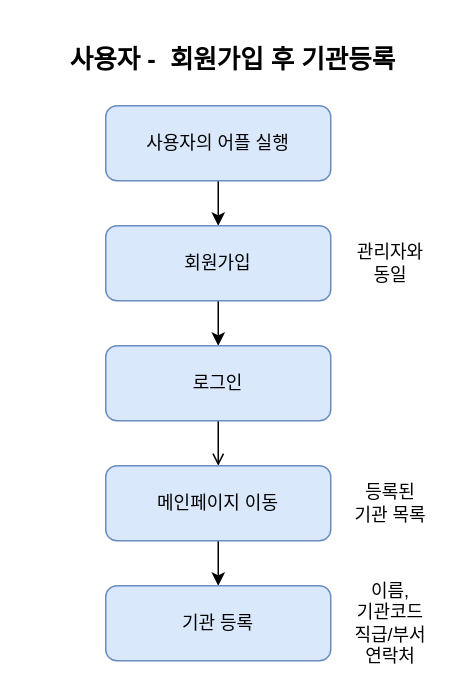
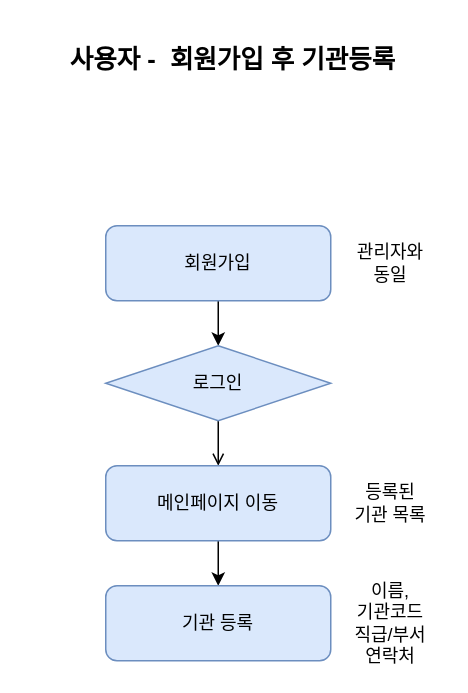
  <mxCell id="0" />
  <mxCell id="1" parent="0" />
- <mxCell id="2" style="edgeStyle=orthogonalEdgeStyle;rounded=0;orthogonalLoop=1;jettySize=auto;html=1;entryX=0.5;entryY=0;entryDx=0;entryDy=0;" edge="1" parent="1" source="3" target="6"><mxGeometry relative="1" as="geometry" /></mxCell>
- <mxCell id="3" value="사용자의 어플 실행" style="rounded=1;whiteSpace=wrap;html=1;fillColor=#dae8fc;strokeColor=#6c8ebf;" vertex="1" parent="1"><mxGeometry x="70" y="70" width="150" height="50" as="geometry" /></mxCell>
  <mxCell id="4" value="&lt;span style=&quot;font-size: 17px&quot;&gt;&lt;b&gt;사용자 -&amp;nbsp; 회원가입 후 기관등록&lt;/b&gt;&lt;/span&gt;" style="text;html=1;strokeColor=none;fillColor=none;align=center;verticalAlign=middle;whiteSpace=wrap;rounded=0;" vertex="1" parent="1"><mxGeometry width="270" height="40" as="geometry" x="20" y="20" /></mxCell>
  <mxCell id="5" style="edgeStyle=orthogonalEdgeStyle;rounded=0;orthogonalLoop=1;jettySize=auto;html=1;entryX=0.5;entryY=0;entryDx=0;entryDy=0;" edge="1" parent="1" source="6" target="9"><mxGeometry relative="1" as="geometry" /></mxCell>
  <mxCell id="6" value="회원가입" style="rounded=1;whiteSpace=wrap;html=1;fillColor=#dae8fc;strokeColor=#6c8ebf;" vertex="1" parent="1"><mxGeometry x="70" y="150" width="150" height="50" as="geometry" /></mxCell>
  <mxCell id="7" value="관리자와 동일" style="text;html=1;strokeColor=none;fillColor=none;align=center;verticalAlign=middle;whiteSpace=wrap;rounded=0;" vertex="1" parent="1"><mxGeometry x="230" y="160" width="60" height="30" as="geometry" /></mxCell>
  <mxCell id="8" style="edgeStyle=orthogonalEdgeStyle;rounded=0;orthogonalLoop=1;jettySize=auto;html=1;entryX=0.5;entryY=0;entryDx=0;entryDy=0;endArrow=open;" edge="1" parent="1" source="9" target="11"><mxGeometry relative="1" as="geometry" /></mxCell>
- <mxCell id="9" value="로그인" style="rounded=1;whiteSpace=wrap;html=1;fillColor=#dae8fc;strokeColor=#6c8ebf;" vertex="1" parent="1"><mxGeometry x="70" y="230" width="150" height="50" as="geometry" /></mxCell>
+ <mxCell id="9" value="로그인" style="rhombus;whiteSpace=wrap;html=1;fillColor=#dae8fc;strokeColor=#6c8ebf;" vertex="1" parent="1"><mxGeometry x="70" y="230" width="150" height="50" as="geometry" /></mxCell>
  <mxCell id="10" style="edgeStyle=orthogonalEdgeStyle;rounded=0;orthogonalLoop=1;jettySize=auto;html=1;entryX=0.5;entryY=0;entryDx=0;entryDy=0;" edge="1" parent="1" source="11" target="13"><mxGeometry relative="1" as="geometry" /></mxCell>
  <mxCell id="11" value="메인페이지 이동" style="rounded=1;whiteSpace=wrap;html=1;fillColor=#dae8fc;strokeColor=#6c8ebf;" vertex="1" parent="1"><mxGeometry x="70" y="310" width="150" height="50" as="geometry" /></mxCell>
  <mxCell id="12" value="등록된&lt;br&gt;기관 목록" style="text;html=1;strokeColor=none;fillColor=none;align=center;verticalAlign=middle;whiteSpace=wrap;rounded=0;" vertex="1" parent="1"><mxGeometry x="230" y="320" width="60" height="30" as="geometry" /></mxCell>
  <mxCell id="13" value="기관 등록" style="rounded=1;whiteSpace=wrap;html=1;fillColor=#dae8fc;strokeColor=#6c8ebf;" vertex="1" parent="1"><mxGeometry x="70" y="390" width="150" height="50" as="geometry" /></mxCell>
  <mxCell id="14" value="이름,&lt;br&gt;기관코드&lt;br&gt;직급/부서&lt;br&gt;연락처" style="text;html=1;strokeColor=none;fillColor=none;align=center;verticalAlign=middle;whiteSpace=wrap;rounded=0;" vertex="1" parent="1"><mxGeometry x="230" y="400" width="60" height="30" as="geometry" /></mxCell>
